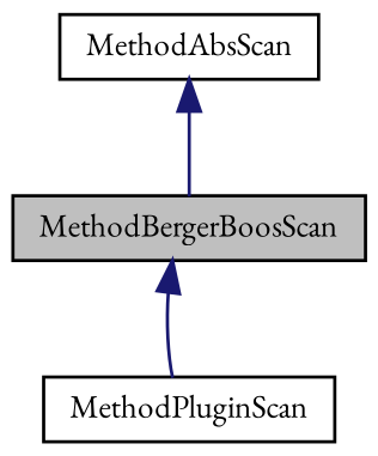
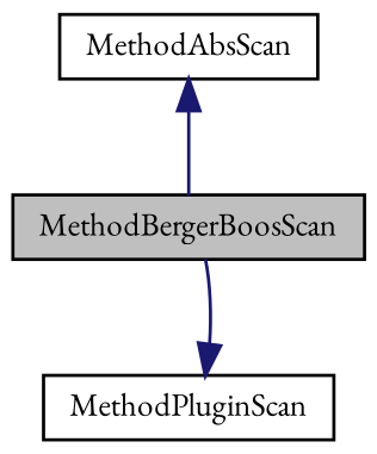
  digraph {
    fontname="EB Garamond"
    node [color=black fillcolor=white fontname="EB Garamond" fontsize=10 shape=record style=filled]
    edge [color=midnightblue dir=back fontname="EB Garamond" fontsize=10 labelfontname=Helvetica labelfontsize=10 style=solid]
    n1 [fillcolor=grey75 fontcolor=black height=0.2 label=MethodBergerBoosScan width=0.4]
    n2 [height=0.2 label=MethodPluginScan width=0.4]
    n3 [height=0.2 label=MethodAbsScan width=0.4]
-   n1 -> n2
+   n2 -> n1
    n3 -> n1
  }
